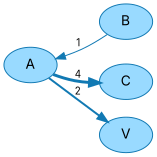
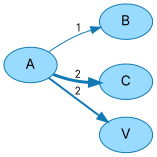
  strict digraph {
    fontname=Inter
    rankdir=LR
    node [color="0.560 0.900 0.700" fillcolor="0.560 0.400 0.999" fontname=Inter style=filled]
    edge [color="0.560 0.900 0.700" fontname=Inter fontsize=10]
    A
    B
    C
    V
-   B -> A [label=1 penwidth=1.0]
-   A -> C [label=4 penwidth=3.0]
+   A -> B [label=1 penwidth=1.0]
+   A -> C [label=2 penwidth=3.0]
    A -> V [label=2 penwidth=2.0]
  }
